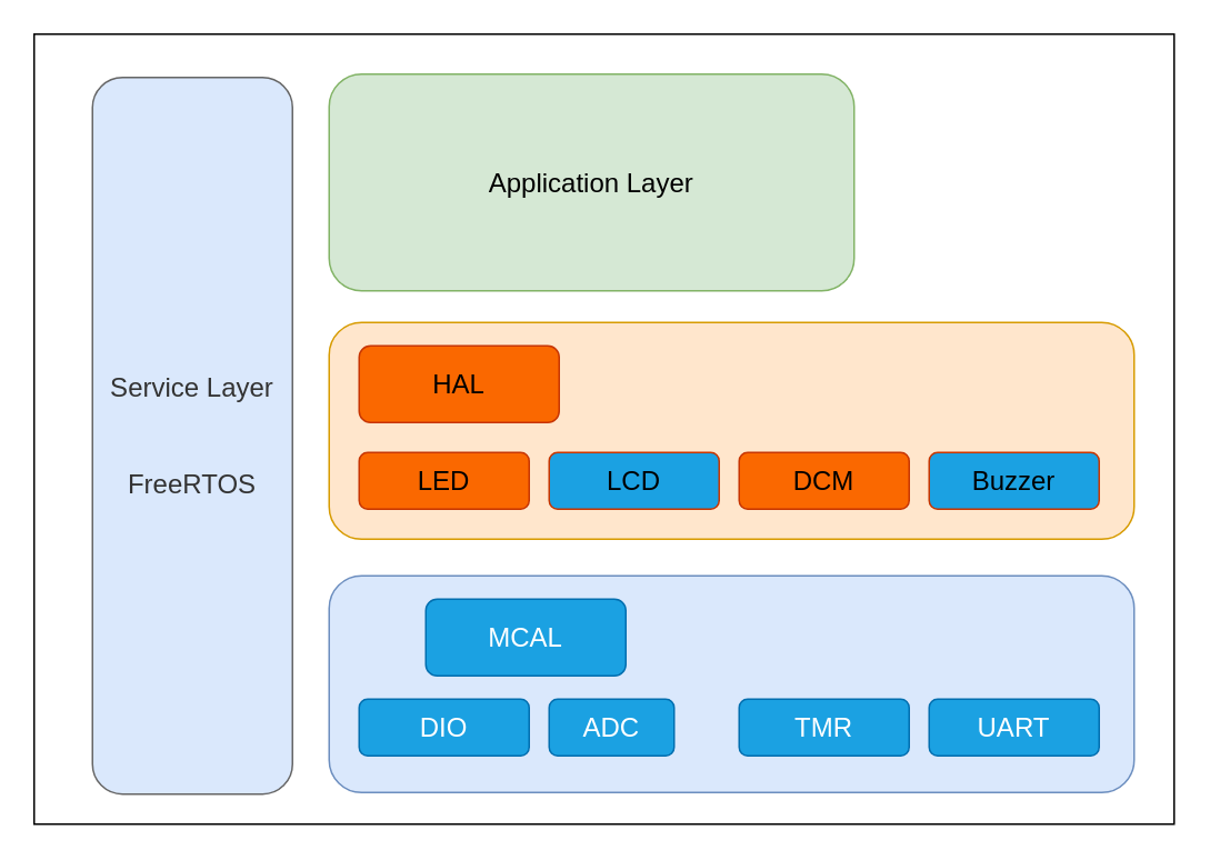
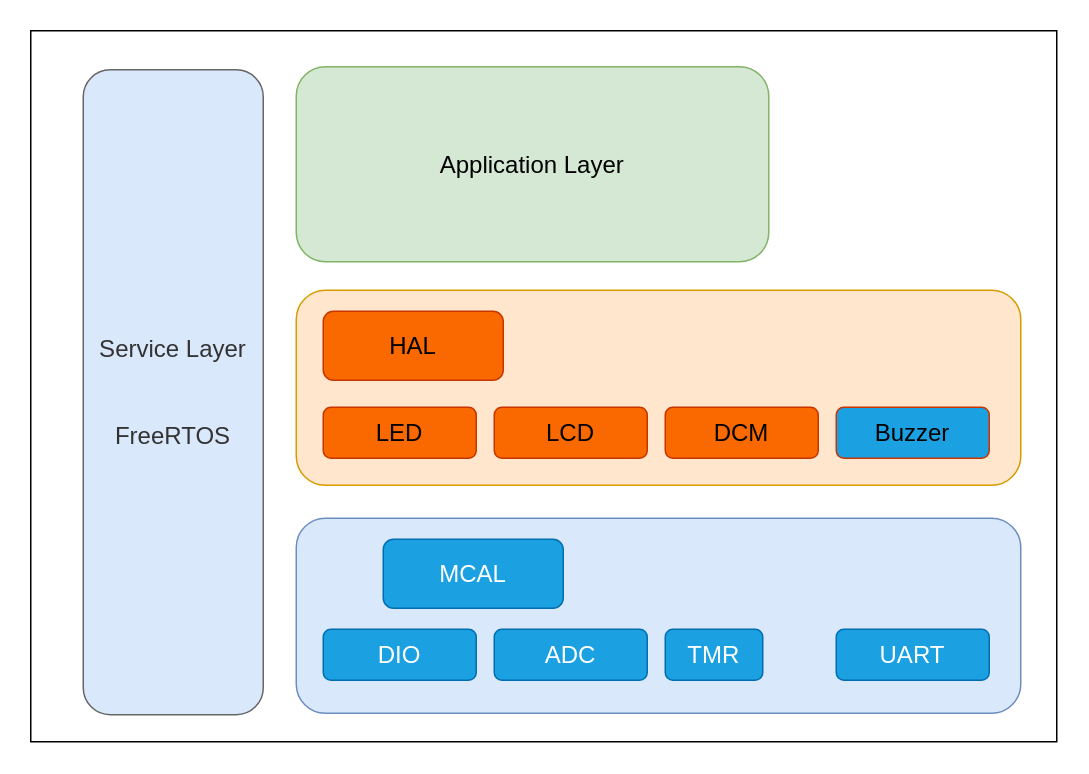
  <mxCell id="0" />
  <mxCell id="1" parent="0" />
  <mxCell id="2" value="" style="rounded=0;whiteSpace=wrap;html=1;fontSize=16;" vertex="1" parent="1"><mxGeometry x="20" y="20" width="684" height="474" as="geometry" /></mxCell>
  <mxCell id="3" value="" style="rounded=1;whiteSpace=wrap;html=1;fontSize=16;fillColor=#dae8fc;strokeColor=#6c8ebf;" vertex="1" parent="1"><mxGeometry x="197" y="345" width="483" height="130" as="geometry" /></mxCell>
  <mxCell id="4" value="DIO" style="rounded=1;whiteSpace=wrap;html=1;fontSize=16;fillColor=#1ba1e2;fontColor=#ffffff;strokeColor=#006EAF;" vertex="1" parent="1"><mxGeometry x="215" y="419" width="102" height="34" as="geometry" /></mxCell>
- <mxCell id="5" value="TMR" style="rounded=1;whiteSpace=wrap;html=1;fontSize=16;fillColor=#1ba1e2;fontColor=#ffffff;strokeColor=#006EAF;" vertex="1" parent="1"><mxGeometry x="443" y="419" width="102" height="34" as="geometry" /></mxCell>
- <mxCell id="6" value="ADC" style="rounded=1;whiteSpace=wrap;html=1;fontSize=16;fillColor=#1ba1e2;fontColor=#ffffff;strokeColor=#006EAF;" vertex="1" parent="1"><mxGeometry x="329" y="419" width="75" height="34" as="geometry" /></mxCell>
+ <mxCell id="5" value="TMR" style="rounded=1;whiteSpace=wrap;html=1;fontSize=16;fillColor=#1ba1e2;fontColor=#ffffff;strokeColor=#006EAF;" vertex="1" parent="1"><mxGeometry x="443" y="419" width="65" height="34" as="geometry" /></mxCell>
+ <mxCell id="6" value="ADC" style="rounded=1;whiteSpace=wrap;html=1;fontSize=16;fillColor=#1ba1e2;fontColor=#ffffff;strokeColor=#006EAF;" vertex="1" parent="1"><mxGeometry x="329" y="419" width="102" height="34" as="geometry" /></mxCell>
  <mxCell id="7" value="UART" style="rounded=1;whiteSpace=wrap;html=1;fontSize=16;fillColor=#1ba1e2;fontColor=#ffffff;strokeColor=#006EAF;" vertex="1" parent="1"><mxGeometry x="557" y="419" width="102" height="34" as="geometry" /></mxCell>
  <mxCell id="8" value="MCAL" style="rounded=1;whiteSpace=wrap;html=1;fontSize=16;fillColor=#1ba1e2;fontColor=#ffffff;strokeColor=#006EAF;" vertex="1" parent="1"><mxGeometry x="255" y="359" width="120" height="46" as="geometry" /></mxCell>
  <mxCell id="9" value="" style="rounded=1;whiteSpace=wrap;html=1;fontSize=16;fillColor=#ffe6cc;strokeColor=#d79b00;" vertex="1" parent="1"><mxGeometry x="197" y="193" width="483" height="130" as="geometry" /></mxCell>
  <mxCell id="10" value="HAL" style="rounded=1;whiteSpace=wrap;html=1;fontSize=16;fillColor=#fa6800;fontColor=#000000;strokeColor=#C73500;" vertex="1" parent="1"><mxGeometry x="215" y="207" width="120" height="46" as="geometry" /></mxCell>
  <mxCell id="11" value="Application Layer" style="rounded=1;whiteSpace=wrap;html=1;fontSize=16;fillColor=#d5e8d4;strokeColor=#82b366;" vertex="1" parent="1"><mxGeometry x="197" y="44" width="315" height="130" as="geometry" /></mxCell>
  <mxCell id="12" value="Service Layer&lt;br&gt;&lt;br&gt;&lt;br&gt;FreeRTOS" style="rounded=1;whiteSpace=wrap;html=1;fontSize=16;fillColor=#dae8fc;fontColor=#333333;strokeColor=#666666;" vertex="1" parent="1"><mxGeometry x="55" y="46" width="120" height="430" as="geometry" /></mxCell>
  <mxCell id="13" style="edgeStyle=none;curved=1;rounded=0;orthogonalLoop=1;jettySize=auto;html=1;exitX=0.75;exitY=0;exitDx=0;exitDy=0;fontSize=18;startSize=8;endSize=8;" edge="1" parent="1" source="2" target="2"><mxGeometry relative="1" as="geometry" /></mxCell>
  <mxCell id="14" value="LED" style="rounded=1;whiteSpace=wrap;html=1;fontSize=16;fillColor=#fa6800;fontColor=#000000;strokeColor=#C73500;" vertex="1" parent="1"><mxGeometry x="215" y="271" width="102" height="34" as="geometry" /></mxCell>
- <mxCell id="15" value="LCD" style="rounded=1;whiteSpace=wrap;html=1;fontSize=16;fillColor=#1ba1e2;fontColor=#000000;strokeColor=#C73500;" vertex="1" parent="1"><mxGeometry x="329" y="271" width="102" height="34" as="geometry" /></mxCell>
+ <mxCell id="15" value="LCD" style="rounded=1;whiteSpace=wrap;html=1;fontSize=16;fillColor=#fa6800;fontColor=#000000;strokeColor=#C73500;" vertex="1" parent="1"><mxGeometry x="329" y="271" width="102" height="34" as="geometry" /></mxCell>
  <mxCell id="16" value="DCM" style="rounded=1;whiteSpace=wrap;html=1;fontSize=16;fillColor=#fa6800;fontColor=#000000;strokeColor=#C73500;" vertex="1" parent="1"><mxGeometry x="443" y="271" width="102" height="34" as="geometry" /></mxCell>
  <mxCell id="17" value="Buzzer" style="rounded=1;whiteSpace=wrap;html=1;fontSize=16;fillColor=#1ba1e2;fontColor=#000000;strokeColor=#C73500;" vertex="1" parent="1"><mxGeometry x="557" y="271" width="102" height="34" as="geometry" /></mxCell>
